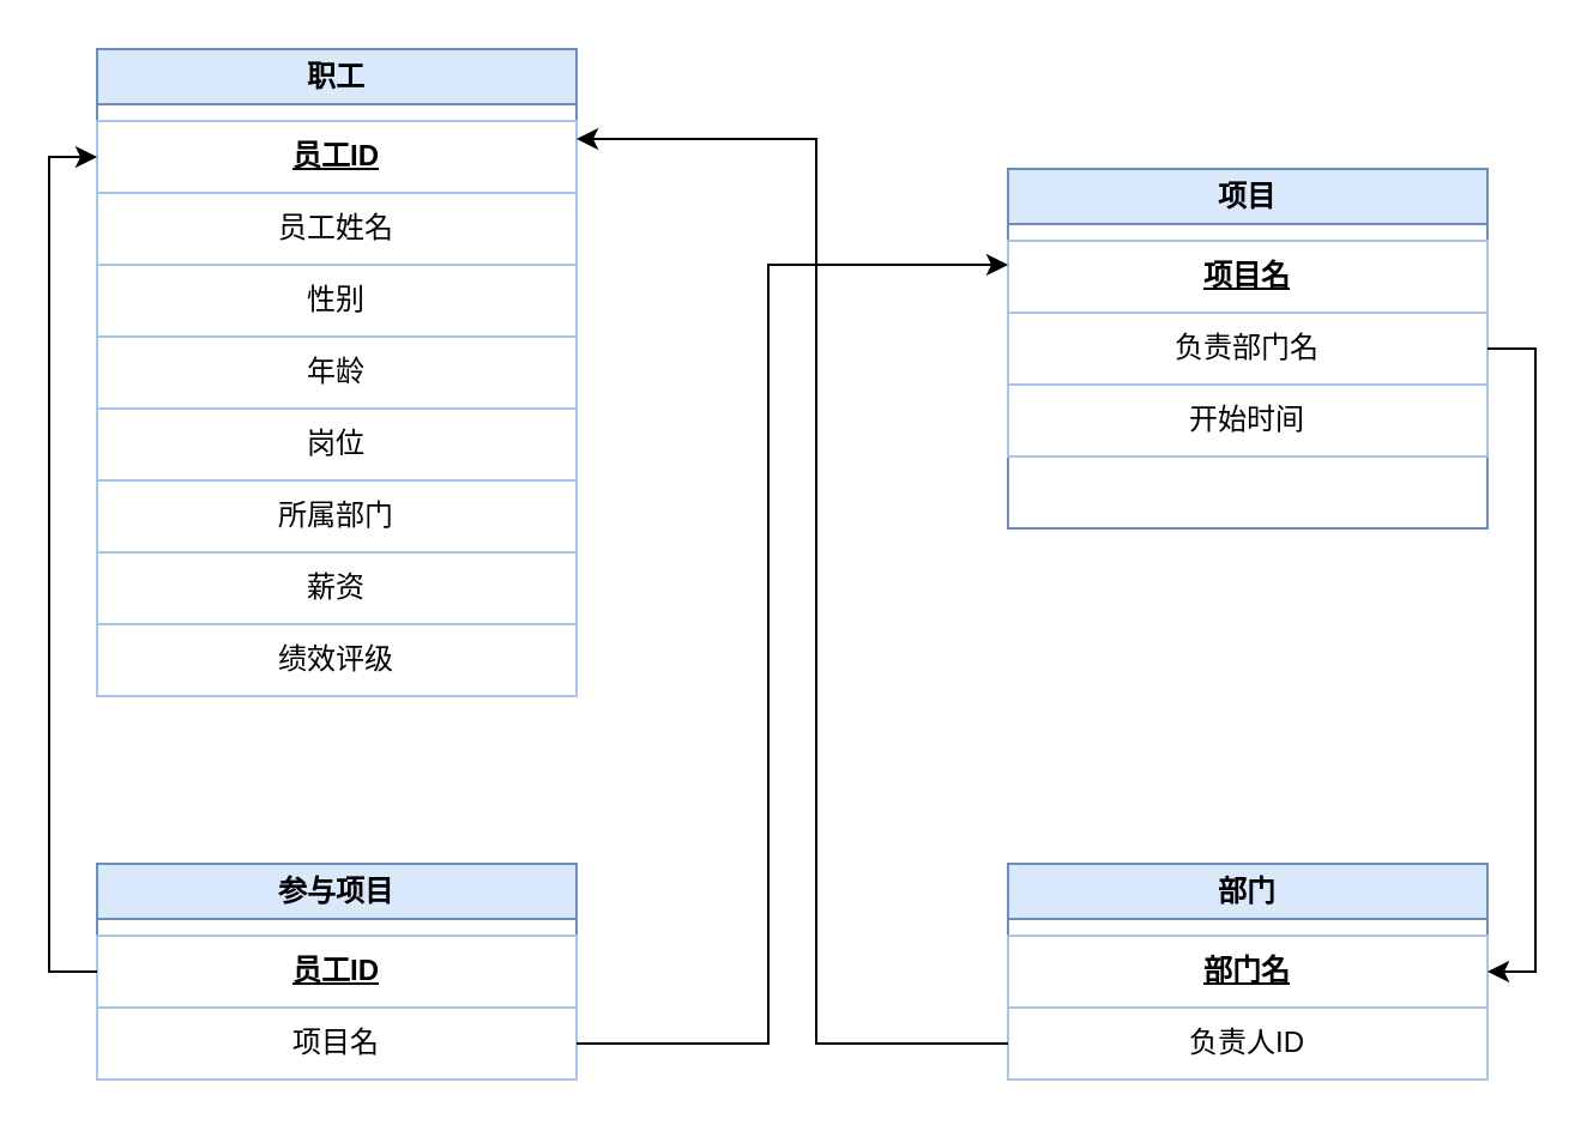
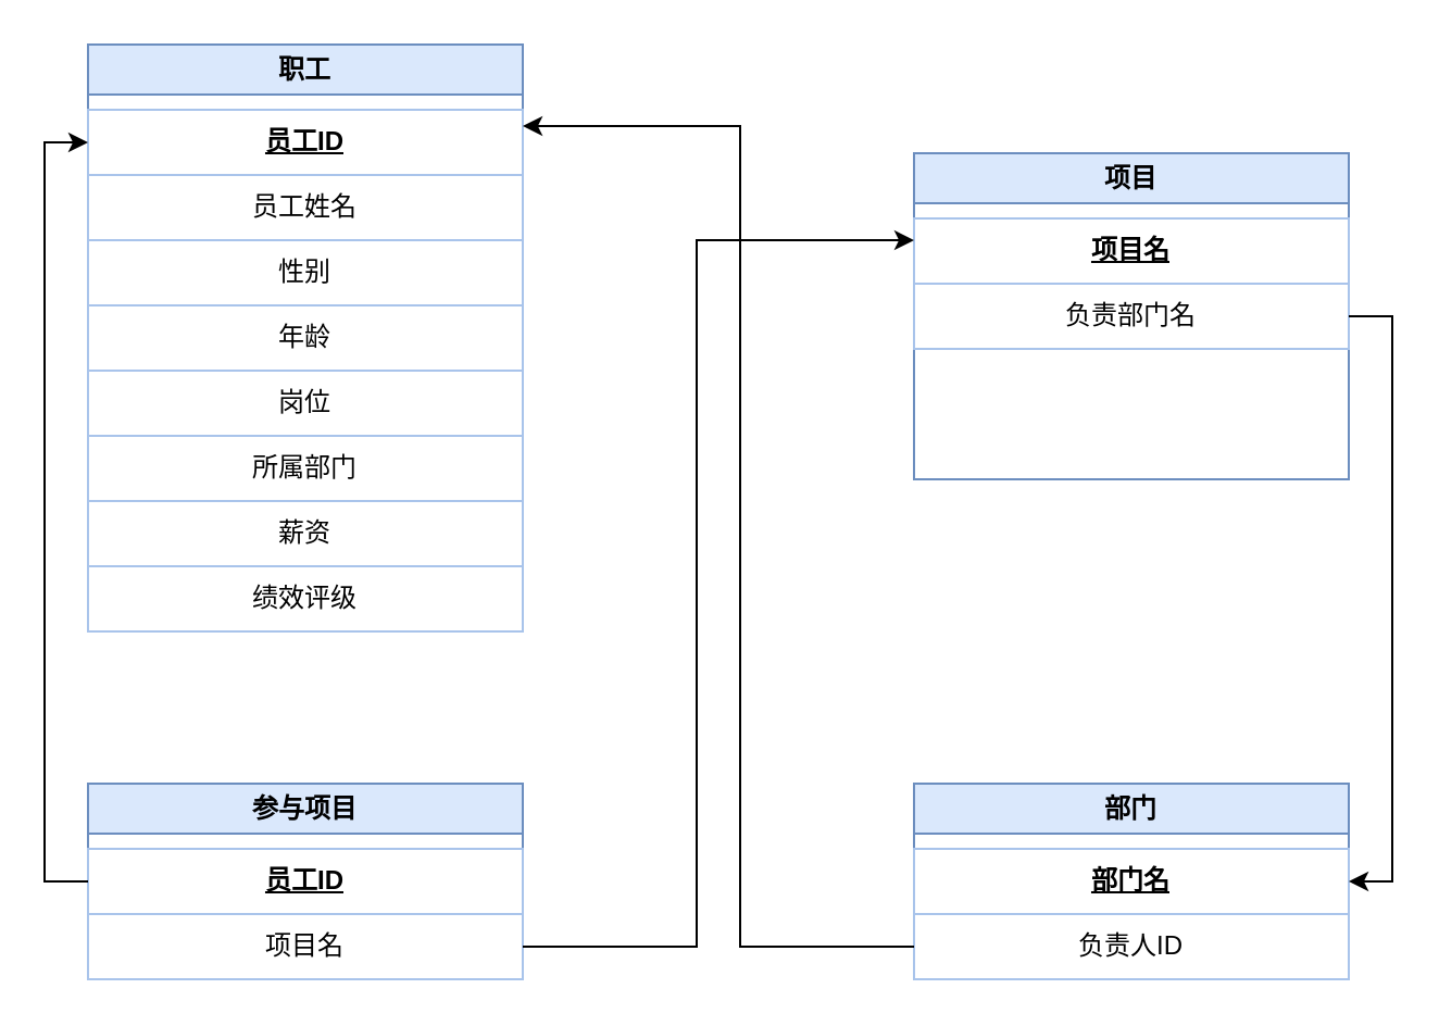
  <mxCell id="0" />
  <mxCell id="1" parent="0" />
  <mxCell id="2" value="职工" style="swimlane;whiteSpace=wrap;html=1;fillColor=#dae8fc;strokeColor=#6c8ebf;" parent="1" vertex="1"><mxGeometry x="40" y="20" width="200" height="270" as="geometry" /></mxCell>
  <mxCell id="3" value="&lt;b&gt;&lt;u&gt;员工ID&lt;/u&gt;&lt;/b&gt;" style="text;html=1;strokeColor=#A9C4EB;fillColor=none;align=center;verticalAlign=middle;whiteSpace=wrap;rounded=0;" parent="2" vertex="1"><mxGeometry y="30" width="200" height="30" as="geometry" /></mxCell>
  <mxCell id="4" value="员工姓名" style="text;html=1;strokeColor=#A9C4EB;fillColor=none;align=center;verticalAlign=middle;whiteSpace=wrap;rounded=0;" parent="2" vertex="1"><mxGeometry y="60" width="200" height="30" as="geometry" /></mxCell>
  <mxCell id="5" value="性别" style="text;html=1;strokeColor=#A9C4EB;fillColor=none;align=center;verticalAlign=middle;whiteSpace=wrap;rounded=0;" parent="2" vertex="1"><mxGeometry y="90" width="200" height="30" as="geometry" /></mxCell>
  <mxCell id="6" value="年龄" style="text;html=1;strokeColor=#A9C4EB;fillColor=none;align=center;verticalAlign=middle;whiteSpace=wrap;rounded=0;" parent="2" vertex="1"><mxGeometry y="120" width="200" height="30" as="geometry" /></mxCell>
  <mxCell id="7" value="岗位" style="text;html=1;strokeColor=#A9C4EB;fillColor=none;align=center;verticalAlign=middle;whiteSpace=wrap;rounded=0;" parent="2" vertex="1"><mxGeometry y="150" width="200" height="30" as="geometry" /></mxCell>
  <mxCell id="8" value="所属部门" style="text;html=1;strokeColor=#A9C4EB;fillColor=none;align=center;verticalAlign=middle;whiteSpace=wrap;rounded=0;" parent="2" vertex="1"><mxGeometry y="180" width="200" height="30" as="geometry" /></mxCell>
  <mxCell id="9" value="薪资" style="text;html=1;strokeColor=#A9C4EB;fillColor=none;align=center;verticalAlign=middle;whiteSpace=wrap;rounded=0;" parent="2" vertex="1"><mxGeometry y="210" width="200" height="30" as="geometry" /></mxCell>
  <mxCell id="10" value="绩效评级" style="text;html=1;strokeColor=#A9C4EB;fillColor=none;align=center;verticalAlign=middle;whiteSpace=wrap;rounded=0;" parent="2" vertex="1"><mxGeometry y="240" width="200" height="30" as="geometry" /></mxCell>
  <mxCell id="11" value="项目" style="swimlane;whiteSpace=wrap;html=1;fillColor=#dae8fc;strokeColor=#6c8ebf;" parent="1" vertex="1"><mxGeometry x="420" y="70" width="200" height="150" as="geometry" /></mxCell>
  <mxCell id="12" value="&lt;b&gt;&lt;u&gt;项目名&lt;/u&gt;&lt;/b&gt;" style="text;html=1;strokeColor=#A9C4EB;fillColor=none;align=center;verticalAlign=middle;whiteSpace=wrap;rounded=0;" parent="11" vertex="1"><mxGeometry y="30" width="200" height="30" as="geometry" /></mxCell>
  <mxCell id="13" value="负责部门名" style="text;html=1;strokeColor=#A9C4EB;fillColor=none;align=center;verticalAlign=middle;whiteSpace=wrap;rounded=0;" parent="11" vertex="1"><mxGeometry y="60" width="200" height="30" as="geometry" /></mxCell>
- <mxCell id="14" value="开始时间" style="text;html=1;strokeColor=#A9C4EB;fillColor=none;align=center;verticalAlign=middle;whiteSpace=wrap;rounded=0;" parent="11" vertex="1"><mxGeometry y="90" width="200" height="30" as="geometry" /></mxCell>
  <mxCell id="15" value="部门" style="swimlane;whiteSpace=wrap;html=1;fillColor=#dae8fc;strokeColor=#6c8ebf;" parent="1" vertex="1"><mxGeometry x="420" y="360" width="200" height="90" as="geometry" /></mxCell>
  <mxCell id="16" value="&lt;b&gt;&lt;u&gt;部门名&lt;/u&gt;&lt;/b&gt;" style="text;html=1;strokeColor=#A9C4EB;fillColor=none;align=center;verticalAlign=middle;whiteSpace=wrap;rounded=0;" parent="15" vertex="1"><mxGeometry y="30" width="200" height="30" as="geometry" /></mxCell>
  <mxCell id="17" value="负责人ID" style="text;html=1;strokeColor=#A9C4EB;fillColor=none;align=center;verticalAlign=middle;whiteSpace=wrap;rounded=0;" parent="15" vertex="1"><mxGeometry y="60" width="200" height="30" as="geometry" /></mxCell>
  <mxCell id="18" value="参与项目" style="swimlane;whiteSpace=wrap;html=1;fillColor=#dae8fc;strokeColor=#6c8ebf;" parent="1" vertex="1"><mxGeometry x="40" y="360" width="200" height="90" as="geometry" /></mxCell>
  <mxCell id="19" value="&lt;b&gt;&lt;u&gt;员工ID&lt;/u&gt;&lt;/b&gt;" style="text;html=1;strokeColor=#A9C4EB;fillColor=none;align=center;verticalAlign=middle;whiteSpace=wrap;rounded=0;" parent="18" vertex="1"><mxGeometry y="30" width="200" height="30" as="geometry" /></mxCell>
  <mxCell id="20" value="" style="text;html=1;strokeColor=#A9C4EB;fillColor=none;align=center;verticalAlign=middle;whiteSpace=wrap;rounded=0;fontStyle=5" parent="18" vertex="1"><mxGeometry y="60" width="200" height="30" as="geometry" /></mxCell>
  <mxCell id="21" value="项目名" style="text;html=1;strokeColor=#A9C4EB;fillColor=none;align=center;verticalAlign=middle;whiteSpace=wrap;rounded=0;" vertex="1" parent="18"><mxGeometry y="60" width="200" height="30" as="geometry" /></mxCell>
  <mxCell id="22" style="edgeStyle=orthogonalEdgeStyle;rounded=0;orthogonalLoop=1;jettySize=auto;html=1;entryX=1;entryY=0.25;entryDx=0;entryDy=0;" parent="1" source="17" target="3" edge="1"><mxGeometry relative="1" as="geometry"><Array as="points"><mxPoint x="340" y="435" /><mxPoint x="340" y="57" /></Array></mxGeometry></mxCell>
  <mxCell id="23" style="edgeStyle=orthogonalEdgeStyle;rounded=0;orthogonalLoop=1;jettySize=auto;html=1;entryX=1;entryY=0.5;entryDx=0;entryDy=0;" parent="1" source="13" target="16" edge="1"><mxGeometry relative="1" as="geometry"><Array as="points"><mxPoint x="640" y="145" /><mxPoint x="640" y="405" /></Array></mxGeometry></mxCell>
  <mxCell id="24" style="edgeStyle=orthogonalEdgeStyle;rounded=0;orthogonalLoop=1;jettySize=auto;html=1;entryX=0;entryY=0.5;entryDx=0;entryDy=0;" parent="1" source="19" target="3" edge="1"><mxGeometry relative="1" as="geometry"><Array as="points"><mxPoint x="20" y="405" /><mxPoint x="20" y="65" /></Array></mxGeometry></mxCell>
  <mxCell id="25" style="edgeStyle=orthogonalEdgeStyle;rounded=0;orthogonalLoop=1;jettySize=auto;html=1;" parent="1" source="20" edge="1"><mxGeometry relative="1" as="geometry"><mxPoint x="420" y="110" as="targetPoint" /><Array as="points"><mxPoint x="320" y="435" /><mxPoint x="320" y="110" /><mxPoint x="420" y="110" /></Array></mxGeometry></mxCell>
